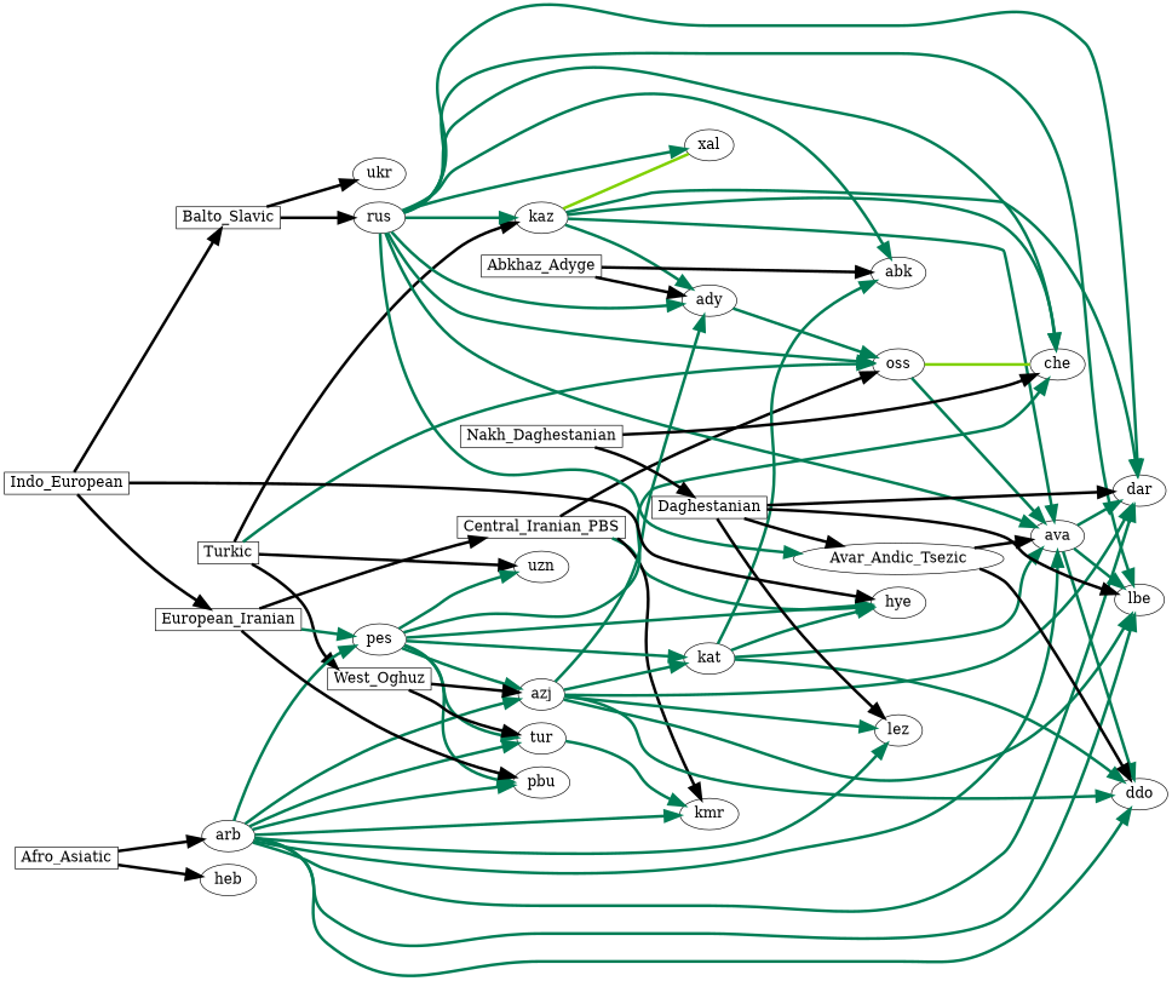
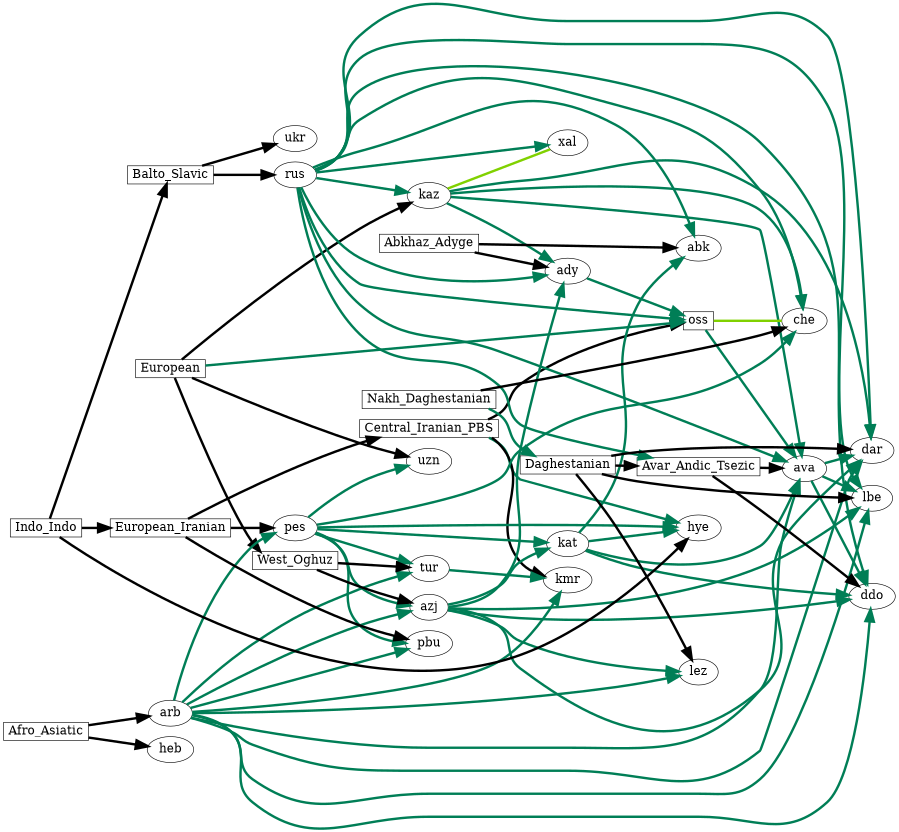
  digraph {
    fontname="DejaVu Serif"
    rankdir=LR
    splines=true
    node [fontcolor=black fontname="DejaVu Serif" fontsize=20]
    edge [arrowsize=2 color="#007e56ff" fontname="DejaVu Serif" penwidth=4]
    che [height=0.05 width=0.1]
    kaz [height=0.05 width=0.1]
    xal [height=0.05 width=0.1]
-   oss [height=0.05 width=0.1]
+   oss [height=0.05 width=0.1 shape=box]
    Central_Iranian_PBS [height=0.05 shape=box width=0.1]
    hye [height=0.05 width=0.1]
-   Turkic [height=0.05 shape=box width=0.1]
+   Turkic [height=0.05 shape=box width=0.1 label=European]
    abk [height=0.05 width=0.1]
    ady [height=0.05 width=0.1]
    arb [height=0.05 width=0.1]
    ava [height=0.05 width=0.1]
    azj [height=0.05 width=0.1]
    dar [height=0.05 width=0.1]
    ddo [height=0.05 width=0.1]
    kmr [height=0.05 width=0.1]
    lbe [height=0.05 width=0.1]
    lez [height=0.05 width=0.1]
    pbu [height=0.05 width=0.1]
    pes [height=0.05 width=0.1]
    tur [height=0.05 width=0.1]
    kat [height=0.05 width=0.1]
    uzn [height=0.05 width=0.1]
    rus [height=0.05 width=0.1]
    Abkhaz_Adyge [height=0.05 shape=box width=0.1]
    Afro_Asiatic [height=0.05 shape=box width=0.1]
    heb [height=0.05 width=0.1]
-   Avar_Andic_Tsezic [height=0.05 shape=ellipse width=0.1]
+   Avar_Andic_Tsezic [height=0.05 shape=box width=0.1]
    Balto_Slavic [height=0.05 shape=box width=0.1]
    ukr [height=0.05 width=0.1]
    Daghestanian [height=0.05 shape=box width=0.1]
-   Indo_European [height=0.05 shape=box width=0.1]
+   Indo_European [height=0.05 shape=box width=0.1 label=Indo_Indo]
    n32 [height=0.05 label=European_Iranian shape=box width=0.1]
    Nakh_Daghestanian [height=0.05 shape=box width=0.1]
    West_Oghuz [height=0.05 shape=box width=0.1]
    subgraph sub_1 {
    }
    subgraph sub_2 {
      che
      kaz
      xal
      oss
    }
    subgraph sub_3 {
      che
      kaz
      xal
      oss
      Central_Iranian_PBS
      hye
      Turkic
      abk
      ady
      arb
      ava
      azj
      dar
      ddo
      kmr
      lbe
      lez
      pbu
      pes
      tur
      kat
      uzn
      rus
    }
    subgraph sub_4 {
      che
      kaz
      oss
      Central_Iranian_PBS
      hye
      Turkic
      abk
      ady
      arb
      ava
      azj
      dar
      ddo
      kmr
      lbe
      lez
      pbu
      pes
      tur
      uzn
      rus
      Abkhaz_Adyge
      Afro_Asiatic
      heb
      Avar_Andic_Tsezic
      Balto_Slavic
      ukr
      Daghestanian
      Indo_European
      n32
      Nakh_Daghestanian
      West_Oghuz
    }
    kaz -> che
    kaz -> xal [color="#80d100ff" dir=none arrowsize=""]
    kaz -> ady
    kaz -> ava
    kaz -> dar
    oss -> che [color="#80d100ff" dir=none arrowsize=""]
    oss -> ava
    Central_Iranian_PBS -> oss [color="#000000ff"]
    Central_Iranian_PBS -> hye
    Central_Iranian_PBS -> kmr [color="#000000ff"]
    Turkic -> kaz [color="#000000ff"]
    Turkic -> oss
    Turkic -> uzn [color="#000000ff"]
    Turkic -> West_Oghuz [color="#000000ff"]
    ady -> oss
    arb -> ava
    arb -> azj
    arb -> dar
    arb -> ddo
    arb -> kmr
    arb -> lbe
    arb -> lez
    arb -> pbu
    arb -> pes
    arb -> tur
    ava -> dar
    ava -> ddo
    ava -> lbe
    azj -> ady
    azj -> dar
    azj -> ddo
    azj -> lbe
    azj -> lez
    azj -> kat
    pes -> che
    pes -> hye
    pes -> azj
    pes -> pbu
    pes -> tur
    pes -> kat
    pes -> uzn
    tur -> kmr
    kat -> hye
    kat -> abk
    kat -> ava
    kat -> ddo
    rus -> che
    rus -> kaz
    rus -> xal
    rus -> oss
    rus -> abk
    rus -> ady
    rus -> ava
    rus -> dar
+   rus -> ddo
    rus -> lbe
    rus -> Avar_Andic_Tsezic
    Abkhaz_Adyge -> abk [color="#000000ff"]
    Abkhaz_Adyge -> ady [color="#000000ff"]
    Afro_Asiatic -> arb [color="#000000ff"]
    Afro_Asiatic -> heb [color="#000000ff"]
    Avar_Andic_Tsezic -> ava [color="#000000ff"]
    Avar_Andic_Tsezic -> ddo [color="#000000ff"]
    Balto_Slavic -> rus [color="#000000ff"]
    Balto_Slavic -> ukr [color="#000000ff"]
    Daghestanian -> dar [color="#000000ff"]
    Daghestanian -> lbe [color="#000000ff"]
    Daghestanian -> lez [color="#000000ff"]
    Daghestanian -> Avar_Andic_Tsezic [color="#000000ff"]
    Indo_European -> hye [color="#000000ff"]
    Indo_European -> Balto_Slavic [color="#000000ff"]
    Indo_European -> n32 [color="#000000ff"]
    n32 -> Central_Iranian_PBS [color="#000000ff"]
    n32 -> pbu [color="#000000ff"]
-   n32 -> pes
+   n32 -> pes [color="#000000ff"]
    Nakh_Daghestanian -> che [color="#000000ff"]
-   Nakh_Daghestanian -> Daghestanian [color="#000000ff"]
+   Nakh_Daghestanian -> Daghestanian
    West_Oghuz -> azj [color="#000000ff"]
    West_Oghuz -> tur [color="#000000ff"]
  }
